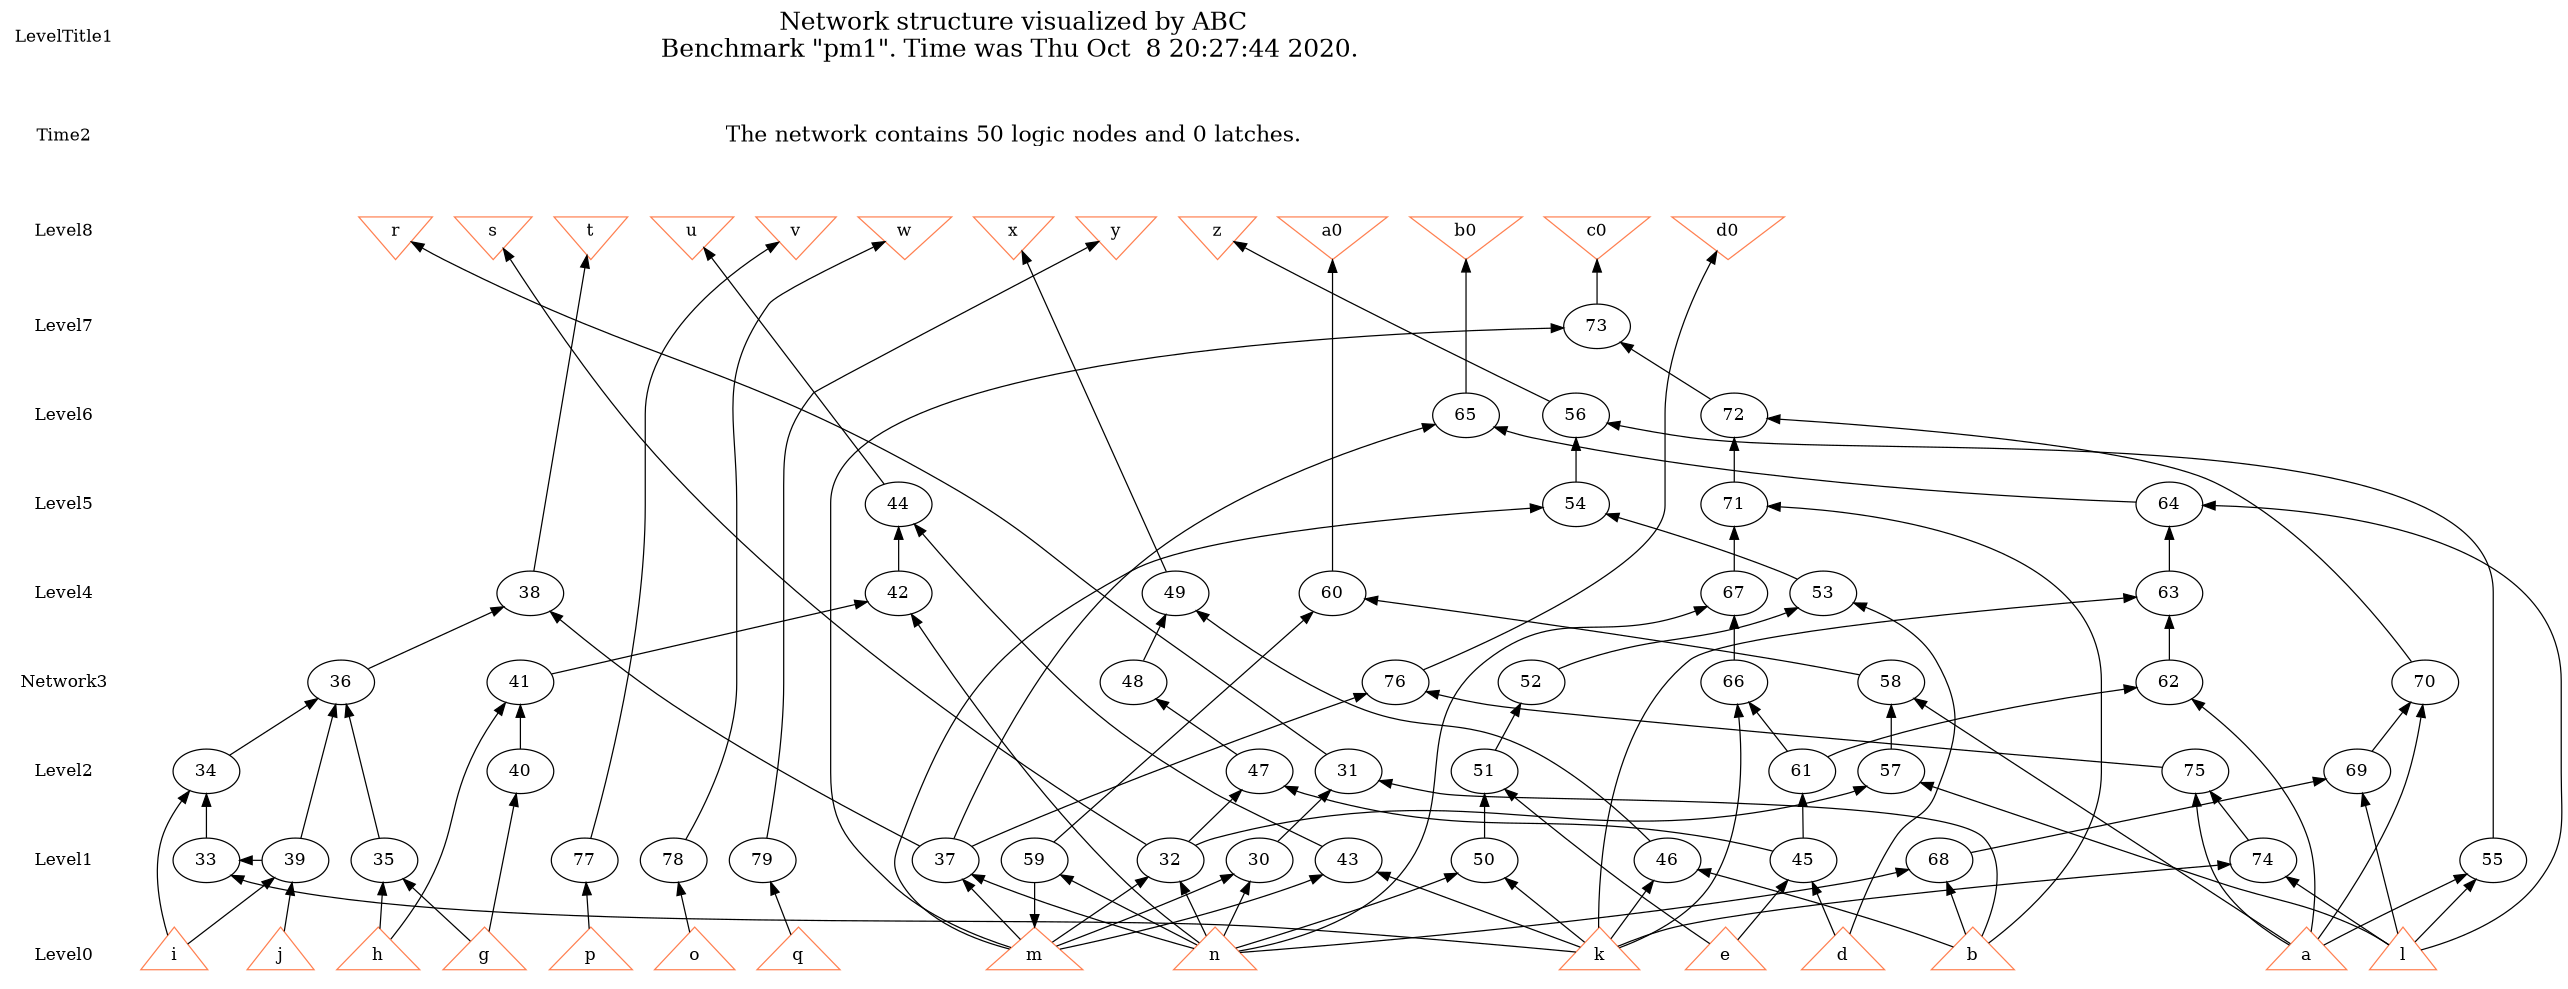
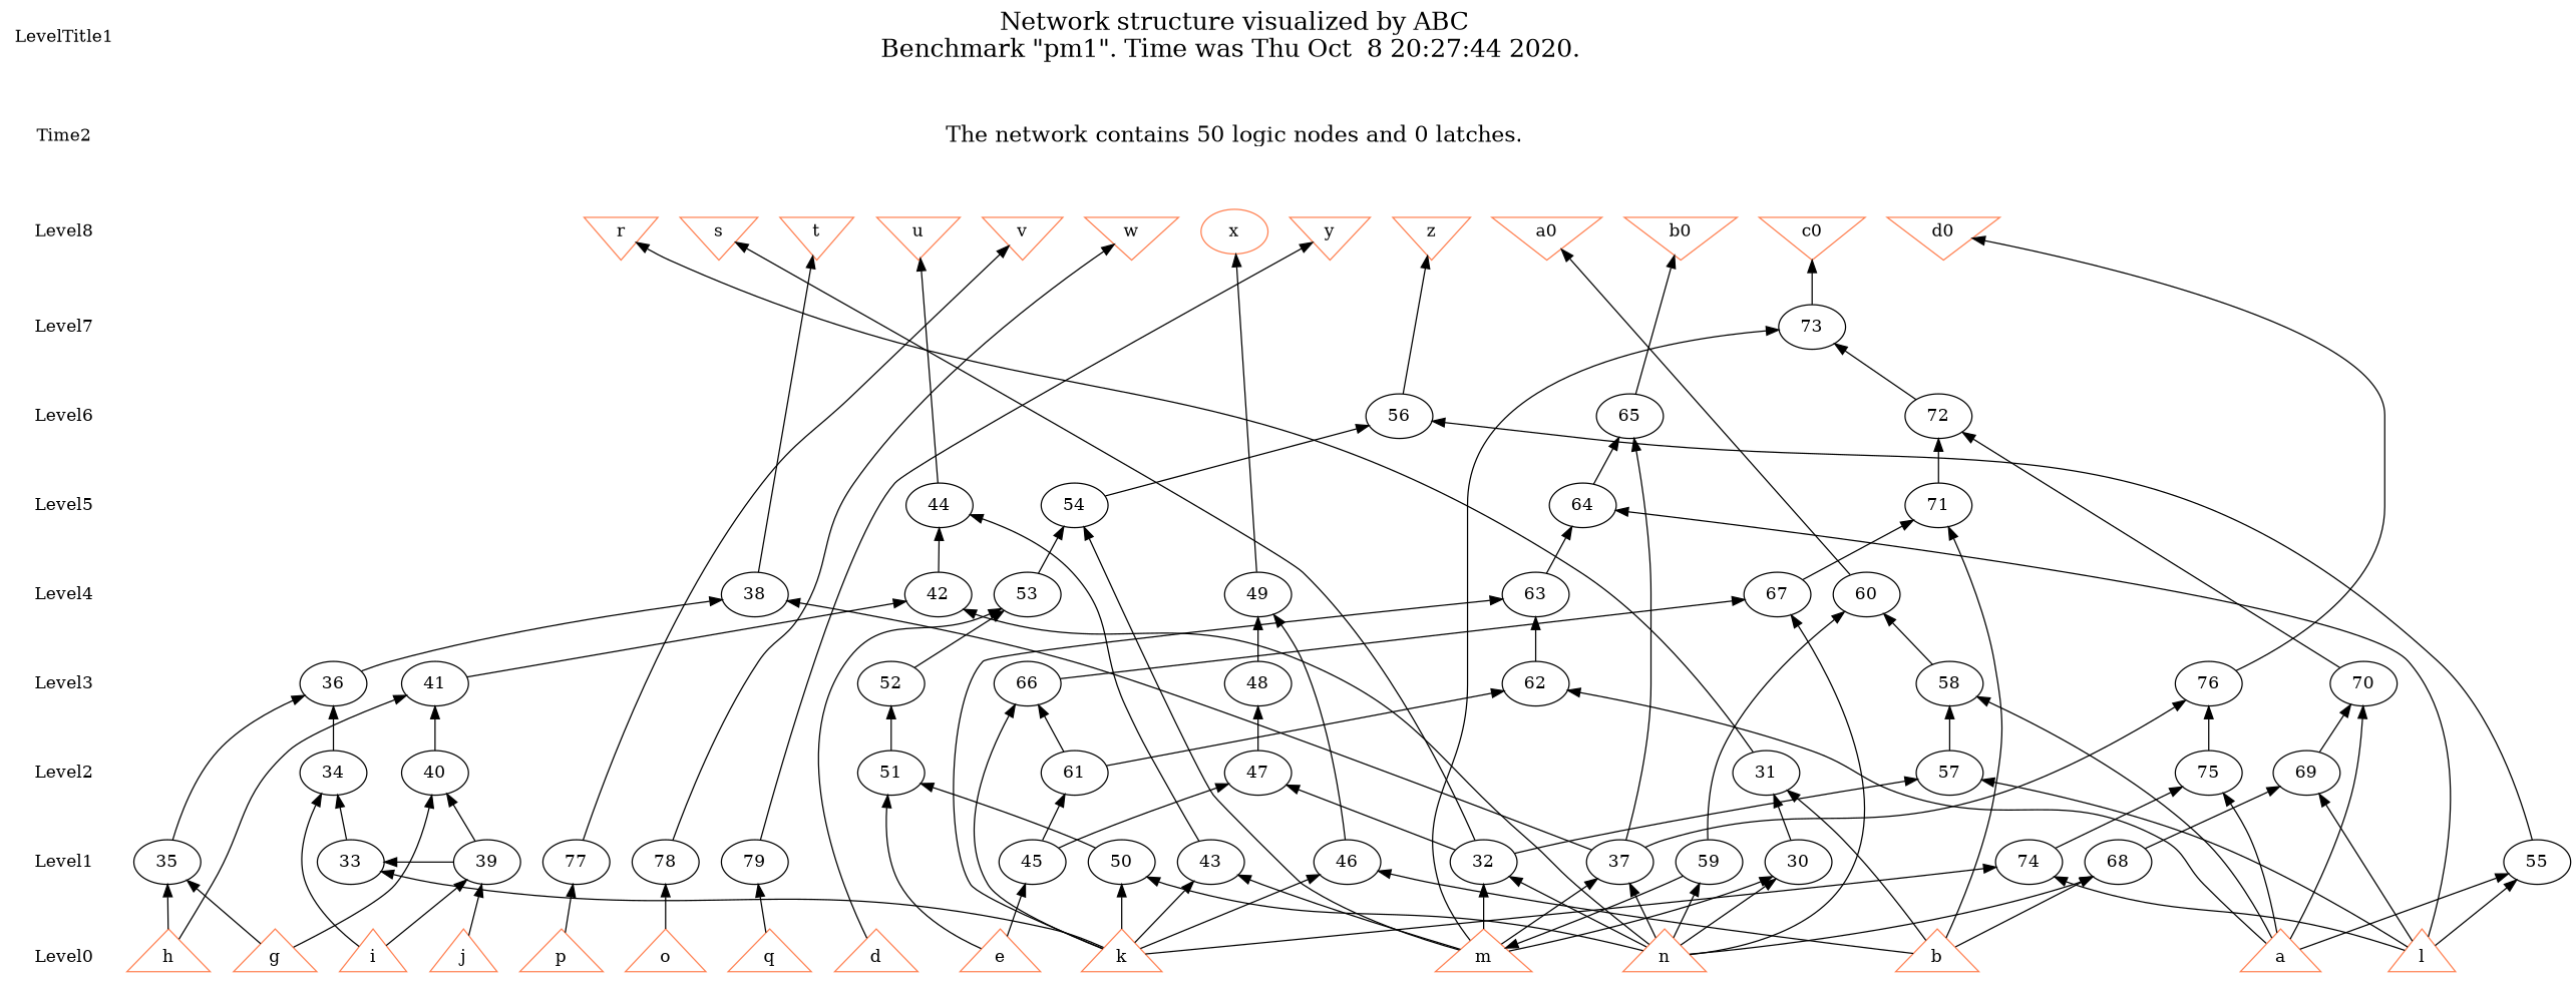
  digraph {
    node [shape=ellipse]
    edge [dir=back style=solid]
    LevelTitle1 [shape=plaintext]
    n2 [label=Time2 shape=plaintext]
    Level8 [shape=plaintext]
    Level7 [shape=plaintext]
    Level6 [shape=plaintext]
    Level5 [shape=plaintext]
    Level4 [shape=plaintext]
-   Level3 [shape=plaintext label=Network3]
+   Level3 [shape=plaintext]
    Level2 [shape=plaintext]
    Level1 [shape=plaintext]
    Level0 [shape=plaintext]
    n12 [fontname="Times-Roman" fontsize=20 label="Network structure visualized by ABC\nBenchmark \"pm1\". Time was Thu Oct  8 20:27:44 2020. " shape=plaintext]
    n13 [fontname="Times-Roman" fontsize=18 label="The network contains 50 logic nodes and 0 latches.\n" shape=plaintext]
    n14 [color=coral fillcolor=coral label=r shape=invtriangle]
    n15 [color=coral fillcolor=coral label=s shape=invtriangle]
    n16 [color=coral fillcolor=coral label=t shape=invtriangle]
    n17 [color=coral fillcolor=coral label=u shape=invtriangle]
    n18 [color=coral fillcolor=coral label=v shape=invtriangle]
    n19 [color=coral fillcolor=coral label=w shape=invtriangle]
-   n20 [color=coral fillcolor=coral label=x shape=invtriangle]
+   n20 [color=coral fillcolor=coral label=x]
    n21 [color=coral fillcolor=coral label=y shape=invtriangle]
    n22 [color=coral fillcolor=coral label=z shape=invtriangle]
    n23 [color=coral fillcolor=coral label=a0 shape=invtriangle]
    n24 [color=coral fillcolor=coral label=b0 shape=invtriangle]
    n25 [color=coral fillcolor=coral label=c0 shape=invtriangle]
    n26 [color=coral fillcolor=coral label=d0 shape=invtriangle]
    n27 [label="73\n"]
    n28 [label="56\n"]
    n29 [label="65\n"]
    n30 [label="72\n"]
    n31 [label="44\n"]
    n32 [label="54\n"]
    n33 [label="64\n"]
    n34 [label="71\n"]
    n35 [label="38\n"]
    n36 [label="42\n"]
    n37 [label="49\n"]
    n38 [label="53\n"]
    n39 [label="60\n"]
    n40 [label="63\n"]
    n41 [label="67\n"]
    n42 [label="36\n"]
    n43 [label="41\n"]
    n44 [label="48\n"]
    n45 [label="52\n"]
    n46 [label="58\n"]
    n47 [label="62\n"]
    n48 [label="66\n"]
    n49 [label="70\n"]
    n50 [label="76\n"]
    n51 [label="31\n"]
    n52 [label="34\n"]
    n53 [label="40\n"]
    n54 [label="47\n"]
    n55 [label="51\n"]
    n56 [label="57\n"]
    n57 [label="61\n"]
    n58 [label="69\n"]
    n59 [label="75\n"]
    n60 [label="30\n"]
    n61 [label="32\n"]
    n62 [label="33\n"]
    n63 [label="35\n"]
    n64 [label="37\n"]
    n65 [label="39\n"]
    n66 [label="43\n"]
    n67 [label="45\n"]
    n68 [label="46\n"]
    n69 [label="50\n"]
    n70 [label="55\n"]
    n71 [label="59\n"]
    n72 [label="68\n"]
    n73 [label="74\n"]
    n74 [label="77\n"]
    n75 [label="78\n"]
    n76 [label="79\n"]
    n77 [color=coral fillcolor=coral label=a shape=triangle]
    n78 [color=coral fillcolor=coral label=b shape=triangle]
    n79 [color=coral fillcolor=coral label=d shape=triangle]
    n80 [color=coral fillcolor=coral label=e shape=triangle]
    n81 [color=coral fillcolor=coral label=g shape=triangle]
    n82 [color=coral fillcolor=coral label=h shape=triangle]
    n83 [color=coral fillcolor=coral label=i shape=triangle]
    n84 [color=coral fillcolor=coral label=j shape=triangle]
    n85 [color=coral fillcolor=coral label=k shape=triangle]
    n86 [color=coral fillcolor=coral label=l shape=triangle]
    n87 [color=coral fillcolor=coral label=m shape=triangle]
    n88 [color=coral fillcolor=coral label=n shape=triangle]
    n89 [color=coral fillcolor=coral label=o shape=triangle]
    n90 [color=coral fillcolor=coral label=p shape=triangle]
    n91 [color=coral fillcolor=coral label=q shape=triangle]
    subgraph sub_1 {
      LevelTitle1
      n2
      Level8
      Level7
      Level6
      Level5
      Level4
      Level3
      Level2
      Level1
      Level0
    }
    subgraph sub_2 {
      rank=same
      LevelTitle1
      n12
    }
    subgraph sub_3 {
      rank=same
      n2
      n13
    }
    subgraph sub_4 {
      rank=same
      Level8
      n14
      n15
      n16
      n17
      n18
      n19
      n20
      n21
      n22
      n23
      n24
      n25
      n26
    }
    subgraph sub_5 {
      rank=same
      Level7
      n27
    }
    subgraph sub_6 {
      rank=same
      Level6
      n28
      n29
      n30
    }
    subgraph sub_7 {
      rank=same
      Level5
      n31
      n32
      n33
      n34
    }
    subgraph sub_8 {
      rank=same
      Level4
      n35
      n36
      n37
      n38
      n39
      n40
      n41
    }
    subgraph sub_9 {
      rank=same
      Level3
      n42
      n43
      n44
      n45
      n46
      n47
      n48
      n49
      n50
    }
    subgraph sub_10 {
      rank=same
      Level2
      n51
      n52
      n53
      n54
      n55
      n56
      n57
      n58
      n59
    }
    subgraph sub_11 {
      rank=same
      Level1
      n60
      n61
      n62
      n63
      n64
      n65
      n66
      n67
      n68
      n69
      n70
      n71
      n72
      n73
      n74
      n75
      n76
    }
    subgraph sub_12 {
      rank=same
      Level0
      n77
      n78
      n79
      n80
      n81
      n82
      n83
      n84
      n85
      n86
      n87
      n88
      n89
      n90
      n91
    }
    LevelTitle1 -> n2 [style=invis]
    n2 -> Level8 [style=invis]
    Level8 -> Level7 [style=invis]
    Level7 -> Level6 [style=invis]
    Level6 -> Level5 [style=invis]
    Level5 -> Level4 [style=invis]
    Level4 -> Level3 [style=invis]
    Level3 -> Level2 [style=invis]
    Level2 -> Level1 [style=invis]
    Level1 -> Level0 [style=invis]
    n12 -> n13 [style=invis]
    n13 -> n14 [style=invis]
    n13 -> n15 [style=invis]
    n13 -> n16 [style=invis]
    n13 -> n17 [style=invis]
    n13 -> n18 [style=invis]
    n13 -> n19 [style=invis]
    n13 -> n20 [style=invis]
    n13 -> n21 [style=invis]
    n13 -> n22 [style=invis]
    n13 -> n23 [style=invis]
    n13 -> n24 [style=invis]
    n13 -> n25 [style=invis]
    n13 -> n26 [style=invis]
    n14 -> n15 [style=invis]
    n14 -> n51
    n15 -> n16 [style=invis]
    n15 -> n61
    n16 -> n17 [style=invis]
    n16 -> n35
    n17 -> n18 [style=invis]
    n17 -> n31
    n18 -> n19 [style=invis]
    n18 -> n74
    n19 -> n20 [style=invis]
    n19 -> n75
    n20 -> n21 [style=invis]
    n20 -> n37
    n21 -> n22 [style=invis]
    n21 -> n76
    n22 -> n23 [style=invis]
    n22 -> n28
    n23 -> n24 [style=invis]
    n23 -> n39
    n24 -> n25 [style=invis]
    n24 -> n29
    n25 -> n26 [style=invis]
    n25 -> n27
    n26 -> n50
    n27 -> n30
    n27 -> n87
    n28 -> n32
    n28 -> n70
    n29 -> n33
    n29 -> n64
    n30 -> n34
    n30 -> n49
    n31 -> n36
    n31 -> n66
    n32 -> n38
    n32 -> n87
    n33 -> n40
    n33 -> n86
    n34 -> n41
    n34 -> n78
    n35 -> n42
    n35 -> n64
    n36 -> n43
    n36 -> n88
    n37 -> n44
    n37 -> n68
    n38 -> n45
    n38 -> n79
    n39 -> n46
    n39 -> n71
    n40 -> n47
    n40 -> n85
    n41 -> n48
    n41 -> n88
    n42 -> n52
    n42 -> n63
    n43 -> n53
    n43 -> n82
    n44 -> n54
    n45 -> n55
    n46 -> n56
    n46 -> n77
    n47 -> n57
    n47 -> n77
    n48 -> n57
    n48 -> n85
    n49 -> n58
    n49 -> n77
    n50 -> n59
    n50 -> n64
    n51 -> n60
    n51 -> n78
    n52 -> n62
    n52 -> n83
-   n42 -> n65
+   n53 -> n65
    n53 -> n81
    n54 -> n61
    n54 -> n67
    n55 -> n69
    n55 -> n80
    n56 -> n61
    n56 -> n86
    n57 -> n67
    n58 -> n72
    n58 -> n86
    n59 -> n73
    n59 -> n77
    n60 -> n87
    n60 -> n88
    n61 -> n87
    n61 -> n88
    n62 -> n65
    n62 -> n85
    n63 -> n81
    n63 -> n82
    n64 -> n87
    n64 -> n88
    n65 -> n83
    n65 -> n84
    n66 -> n85
    n66 -> n87
-   n67 -> n79
    n67 -> n80
    n68 -> n78
    n68 -> n85
    n69 -> n85
    n69 -> n88
    n70 -> n77
    n70 -> n86
    n71 -> n88
    n72 -> n78
    n72 -> n88
    n73 -> n85
    n73 -> n86
    n74 -> n90
    n75 -> n89
    n76 -> n91
    n87 -> n71
  }
